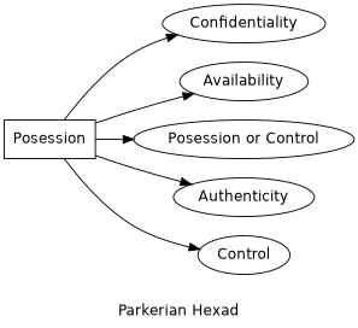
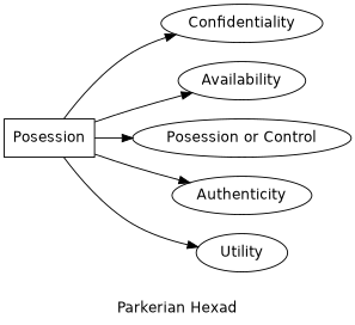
  digraph {
    fontname="DejaVu Sans"
    label="Parkerian Hexad"
    rankdir=LR
    node [fontname="DejaVu Sans" shape=oval]
    edge [fontname="DejaVu Sans"]
    n1 [label=Posession shape=box]
    Confidentiality
    Availability
    "Posession or Control"
    Authenticity
-   Utility [label=Control]
+   Utility
    n1 -> Confidentiality
    n1 -> Availability
    n1 -> "Posession or Control"
    n1 -> Authenticity
    n1 -> Utility
  }
